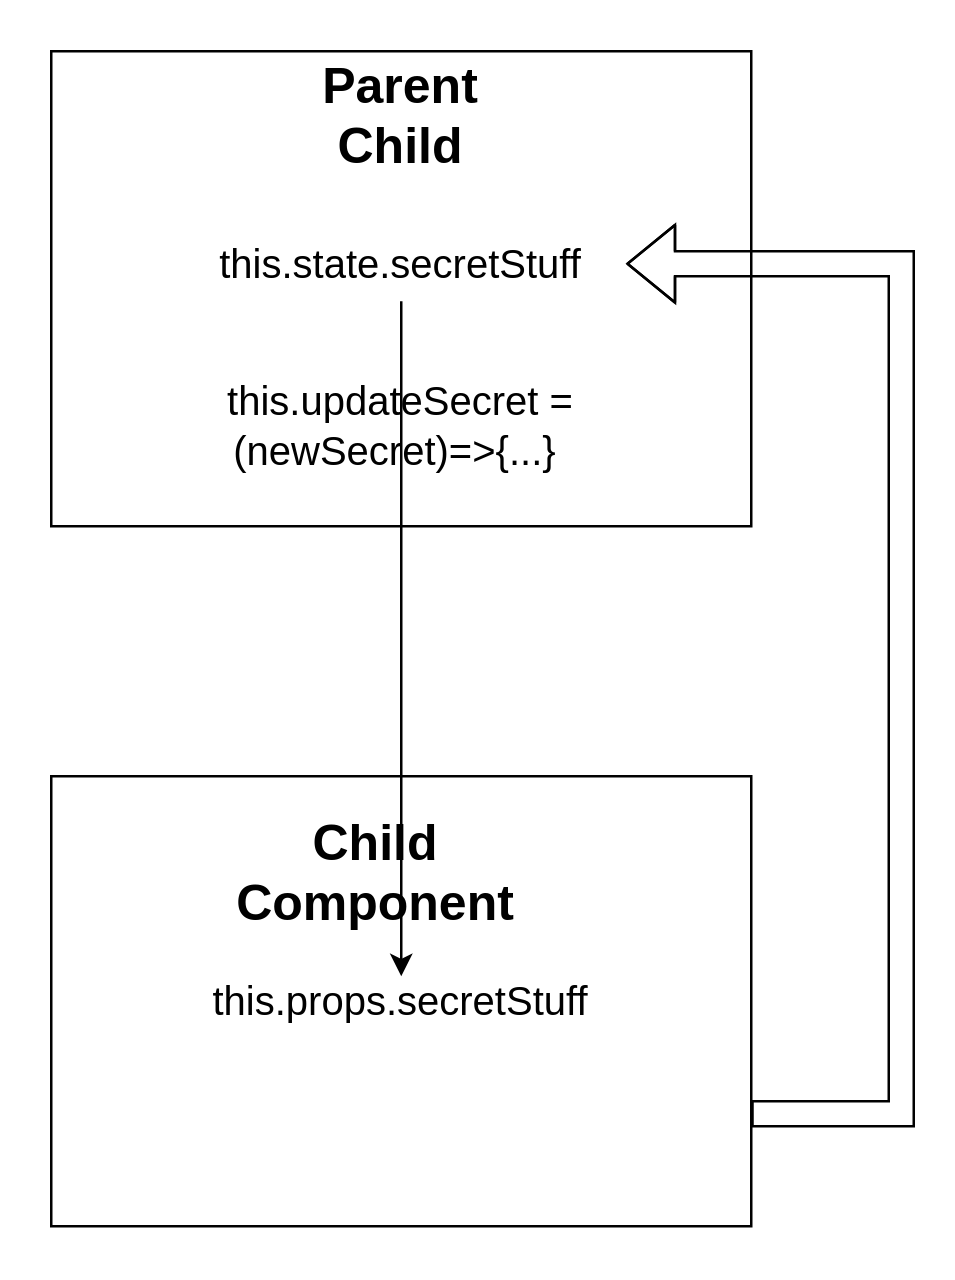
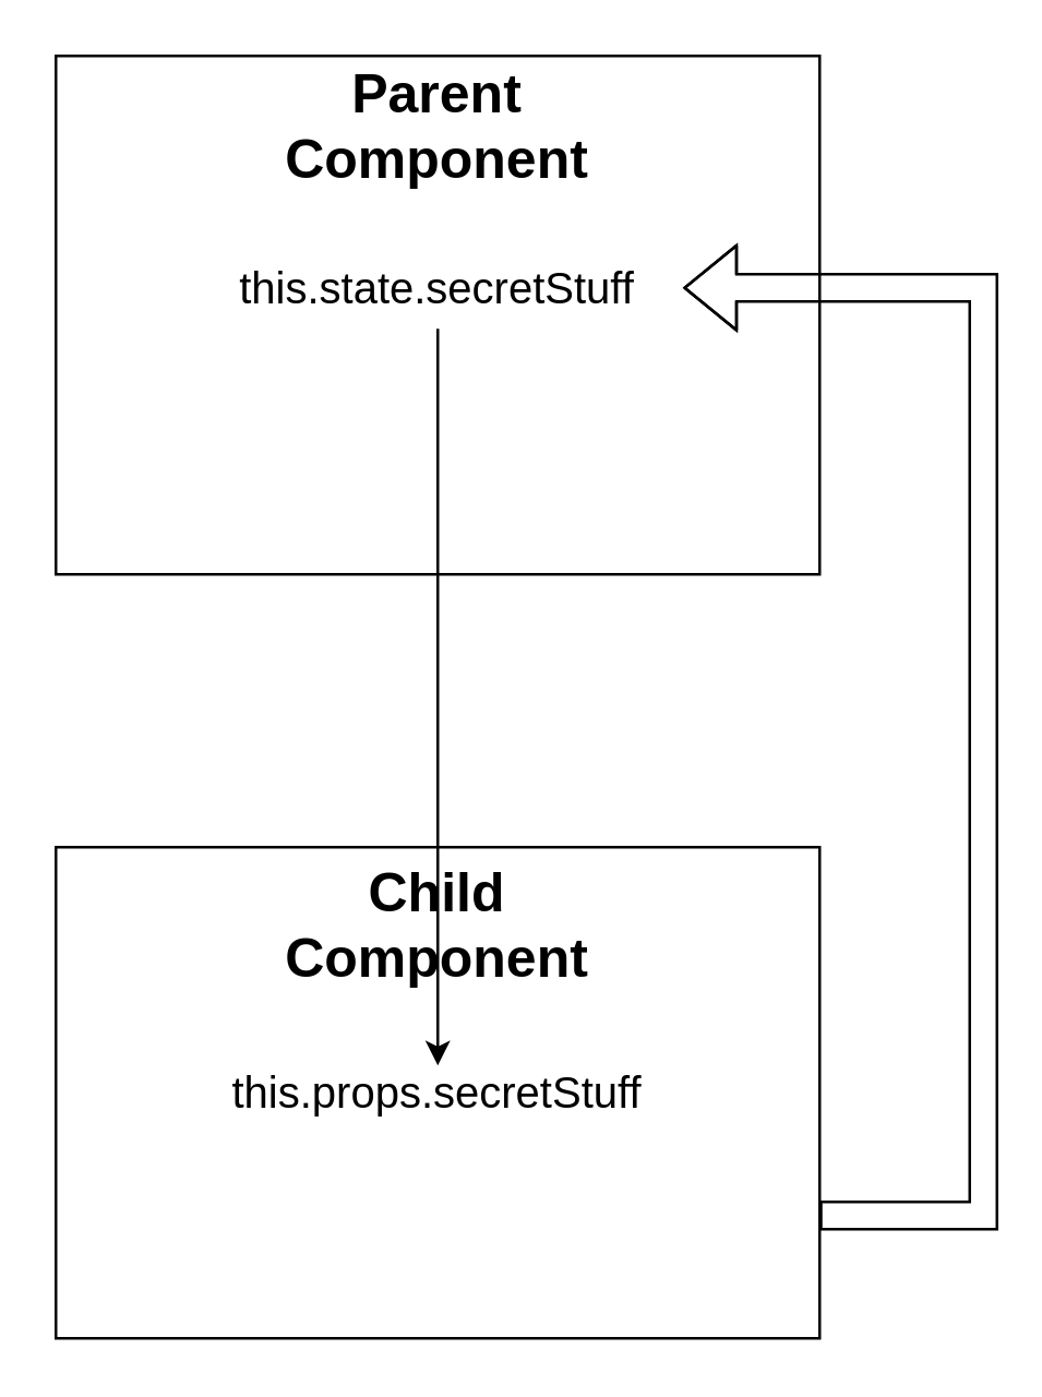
  <mxCell id="0" />
  <mxCell id="1" parent="0" />
  <mxCell id="2" value="" style="rounded=0;whiteSpace=wrap;html=1;" parent="1" vertex="1"><mxGeometry x="20" y="20" width="280" height="190" as="geometry" /></mxCell>
  <mxCell id="3" value="" style="rounded=0;whiteSpace=wrap;html=1;" parent="1" vertex="1"><mxGeometry x="20" y="310" width="280" height="180" as="geometry" /></mxCell>
  <mxCell id="4" value="&lt;font style=&quot;font-size: 16px;&quot;&gt;this.state.secretStuff&lt;/font&gt;" style="text;html=1;strokeColor=none;fillColor=none;align=center;verticalAlign=middle;whiteSpace=wrap;rounded=0;" parent="1" vertex="1"><mxGeometry x="90" y="90" width="140" height="30" as="geometry" /></mxCell>
  <mxCell id="5" value="this.props.secretStuff" style="text;html=1;strokeColor=none;fillColor=none;align=center;verticalAlign=middle;whiteSpace=wrap;rounded=0;fontSize=16;" parent="1" vertex="1"><mxGeometry x="105" y="385" width="110" height="30" as="geometry" /></mxCell>
- <mxCell id="6" value="this.updateSecret = (newSecret)=&amp;gt;{...}&amp;nbsp;" style="text;html=1;strokeColor=none;fillColor=none;align=center;verticalAlign=middle;whiteSpace=wrap;rounded=0;fontSize=16;" vertex="1" parent="1"><mxGeometry x="40" y="140" width="240" height="60" as="geometry" /></mxCell>
- <mxCell id="7" value="Parent Child" style="text;html=1;strokeColor=none;fillColor=none;align=center;verticalAlign=middle;whiteSpace=wrap;rounded=0;fontStyle=1;fontSize=20;" vertex="1" parent="1"><mxGeometry x="105" y="30" width="110" height="30" as="geometry" /></mxCell>
- <mxCell id="8" value="Child Component" style="text;html=1;strokeColor=none;fillColor=none;align=center;verticalAlign=middle;whiteSpace=wrap;rounded=0;fontStyle=1;fontSize=20;" vertex="1" parent="1"><mxGeometry x="95" y="333" width="110" height="30" as="geometry" /></mxCell>
+ <mxCell id="7" value="Parent Component" style="text;html=1;strokeColor=none;fillColor=none;align=center;verticalAlign=middle;whiteSpace=wrap;rounded=0;fontStyle=1;fontSize=20;" vertex="1" parent="1"><mxGeometry x="105" y="30" width="110" height="30" as="geometry" /></mxCell>
+ <mxCell id="8" value="Child Component" style="text;html=1;strokeColor=none;fillColor=none;align=center;verticalAlign=middle;whiteSpace=wrap;rounded=0;fontStyle=1;fontSize=20;" vertex="1" parent="1"><mxGeometry x="105" y="323" width="110" height="30" as="geometry" /></mxCell>
  <mxCell id="9" value="" style="shape=flexArrow;endArrow=classic;html=1;rounded=0;fontSize=20;exitX=1;exitY=0.75;exitDx=0;exitDy=0;" edge="1" parent="1" source="3"><mxGeometry width="50" height="50" relative="1" as="geometry"><mxPoint x="270" y="445" as="sourcePoint" /><mxPoint x="250" y="105" as="targetPoint" /><Array as="points"><mxPoint x="360" y="445" /><mxPoint x="360" y="105" /></Array></mxGeometry></mxCell>
  <mxCell id="10" value="" style="endArrow=classic;html=1;rounded=0;fontSize=16;exitX=0.5;exitY=1;exitDx=0;exitDy=0;" edge="1" parent="1" source="4"><mxGeometry width="50" height="50" relative="1" as="geometry"><mxPoint x="200" y="300" as="sourcePoint" /><mxPoint x="160" y="390" as="targetPoint" /></mxGeometry></mxCell>
